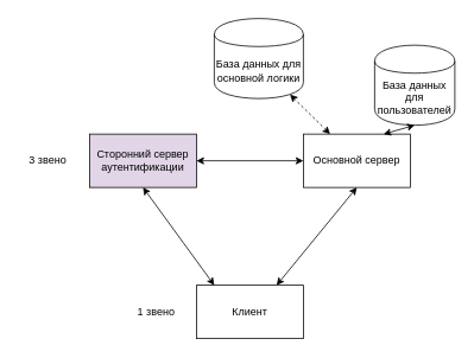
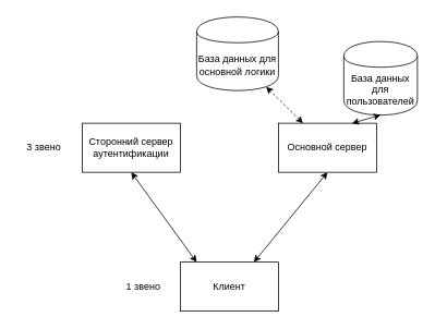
  <mxCell id="0" />
  <mxCell id="1" parent="0" />
  <mxCell id="2" value="Клиент" style="rounded=0;whiteSpace=wrap;html=1;" parent="1" vertex="1"><mxGeometry x="220" y="320" width="120" height="60" as="geometry" /></mxCell>
  <mxCell id="3" value="1 звено" style="text;html=1;strokeColor=none;fillColor=none;align=center;verticalAlign=middle;whiteSpace=wrap;rounded=0;" parent="1" vertex="1"><mxGeometry x="150" y="340" width="50" height="20" as="geometry" /></mxCell>
- <mxCell id="4" value="Сторонний сервер аутентификации" style="rounded=0;whiteSpace=wrap;html=1;fillColor=#e1d5e7;" parent="1" vertex="1"><mxGeometry x="100" y="150" width="120" height="60" as="geometry" /></mxCell>
+ <mxCell id="4" value="Сторонний сервер аутентификации" style="rounded=0;whiteSpace=wrap;html=1;" parent="1" vertex="1"><mxGeometry x="100" y="150" width="120" height="60" as="geometry" /></mxCell>
  <mxCell id="5" value="Основной сервер" style="rounded=0;whiteSpace=wrap;html=1;" parent="1" vertex="1"><mxGeometry x="340" y="150" width="120" height="60" as="geometry" /></mxCell>
  <mxCell id="6" value="База данных для основной логики" style="shape=cylinder;whiteSpace=wrap;html=1;boundedLbl=1;backgroundOutline=1;" parent="1" vertex="1"><mxGeometry x="240" width="100" height="90" as="geometry" y="20" /></mxCell>
  <mxCell id="7" value="База данных для пользователей" style="shape=cylinder;whiteSpace=wrap;html=1;boundedLbl=1;backgroundOutline=1;" parent="1" vertex="1"><mxGeometry x="420" y="50" width="90" height="90" as="geometry" /></mxCell>
  <mxCell id="8" value="" style="endArrow=classic;startArrow=classic;html=1;entryX=0.85;entryY=0.95;entryDx=0;entryDy=0;entryPerimeter=0;exitX=0.25;exitY=0;exitDx=0;exitDy=0;dashed=1;" parent="1" source="5" target="6" edge="1"><mxGeometry width="50" height="50" relative="1" as="geometry"><mxPoint x="340" y="180" as="sourcePoint" /><mxPoint x="390" y="130" as="targetPoint" /></mxGeometry></mxCell>
  <mxCell id="9" value="" style="endArrow=classic;startArrow=classic;html=1;entryX=0.5;entryY=1;entryDx=0;entryDy=0;exitX=0.75;exitY=0;exitDx=0;exitDy=0;" parent="1" source="5" target="7" edge="1"><mxGeometry width="50" height="50" relative="1" as="geometry"><mxPoint x="420" y="200" as="sourcePoint" /><mxPoint x="470" y="150" as="targetPoint" /></mxGeometry></mxCell>
  <mxCell id="10" value="" style="endArrow=classic;startArrow=classic;html=1;entryX=0.5;entryY=1;entryDx=0;entryDy=0;" parent="1" target="4" edge="1"><mxGeometry width="50" height="50" relative="1" as="geometry"><mxPoint x="240" y="320" as="sourcePoint" /><mxPoint x="290" y="270" as="targetPoint" /></mxGeometry></mxCell>
  <mxCell id="11" value="" style="endArrow=classic;startArrow=classic;html=1;entryX=0.5;entryY=1;entryDx=0;entryDy=0;exitX=0.75;exitY=0;exitDx=0;exitDy=0;" parent="1" source="2" target="5" edge="1"><mxGeometry width="50" height="50" relative="1" as="geometry"><mxPoint x="310" y="310" as="sourcePoint" /><mxPoint x="360" y="260" as="targetPoint" /></mxGeometry></mxCell>
- <mxCell id="12" value="" style="endArrow=classic;startArrow=classic;html=1;exitX=1;exitY=0.5;exitDx=0;exitDy=0;entryX=0;entryY=0.5;entryDx=0;entryDy=0;" parent="1" source="4" target="5" edge="1"><mxGeometry width="50" height="50" relative="1" as="geometry"><mxPoint x="260" y="230" as="sourcePoint" /><mxPoint x="310" y="180" as="targetPoint" /></mxGeometry></mxCell>
  <mxCell id="13" value="3 звено&amp;nbsp;" style="text;html=1;strokeColor=none;fillColor=none;align=center;verticalAlign=middle;whiteSpace=wrap;rounded=0;" vertex="1" parent="1"><mxGeometry x="20" y="170" width="70" height="20" as="geometry" /></mxCell>
